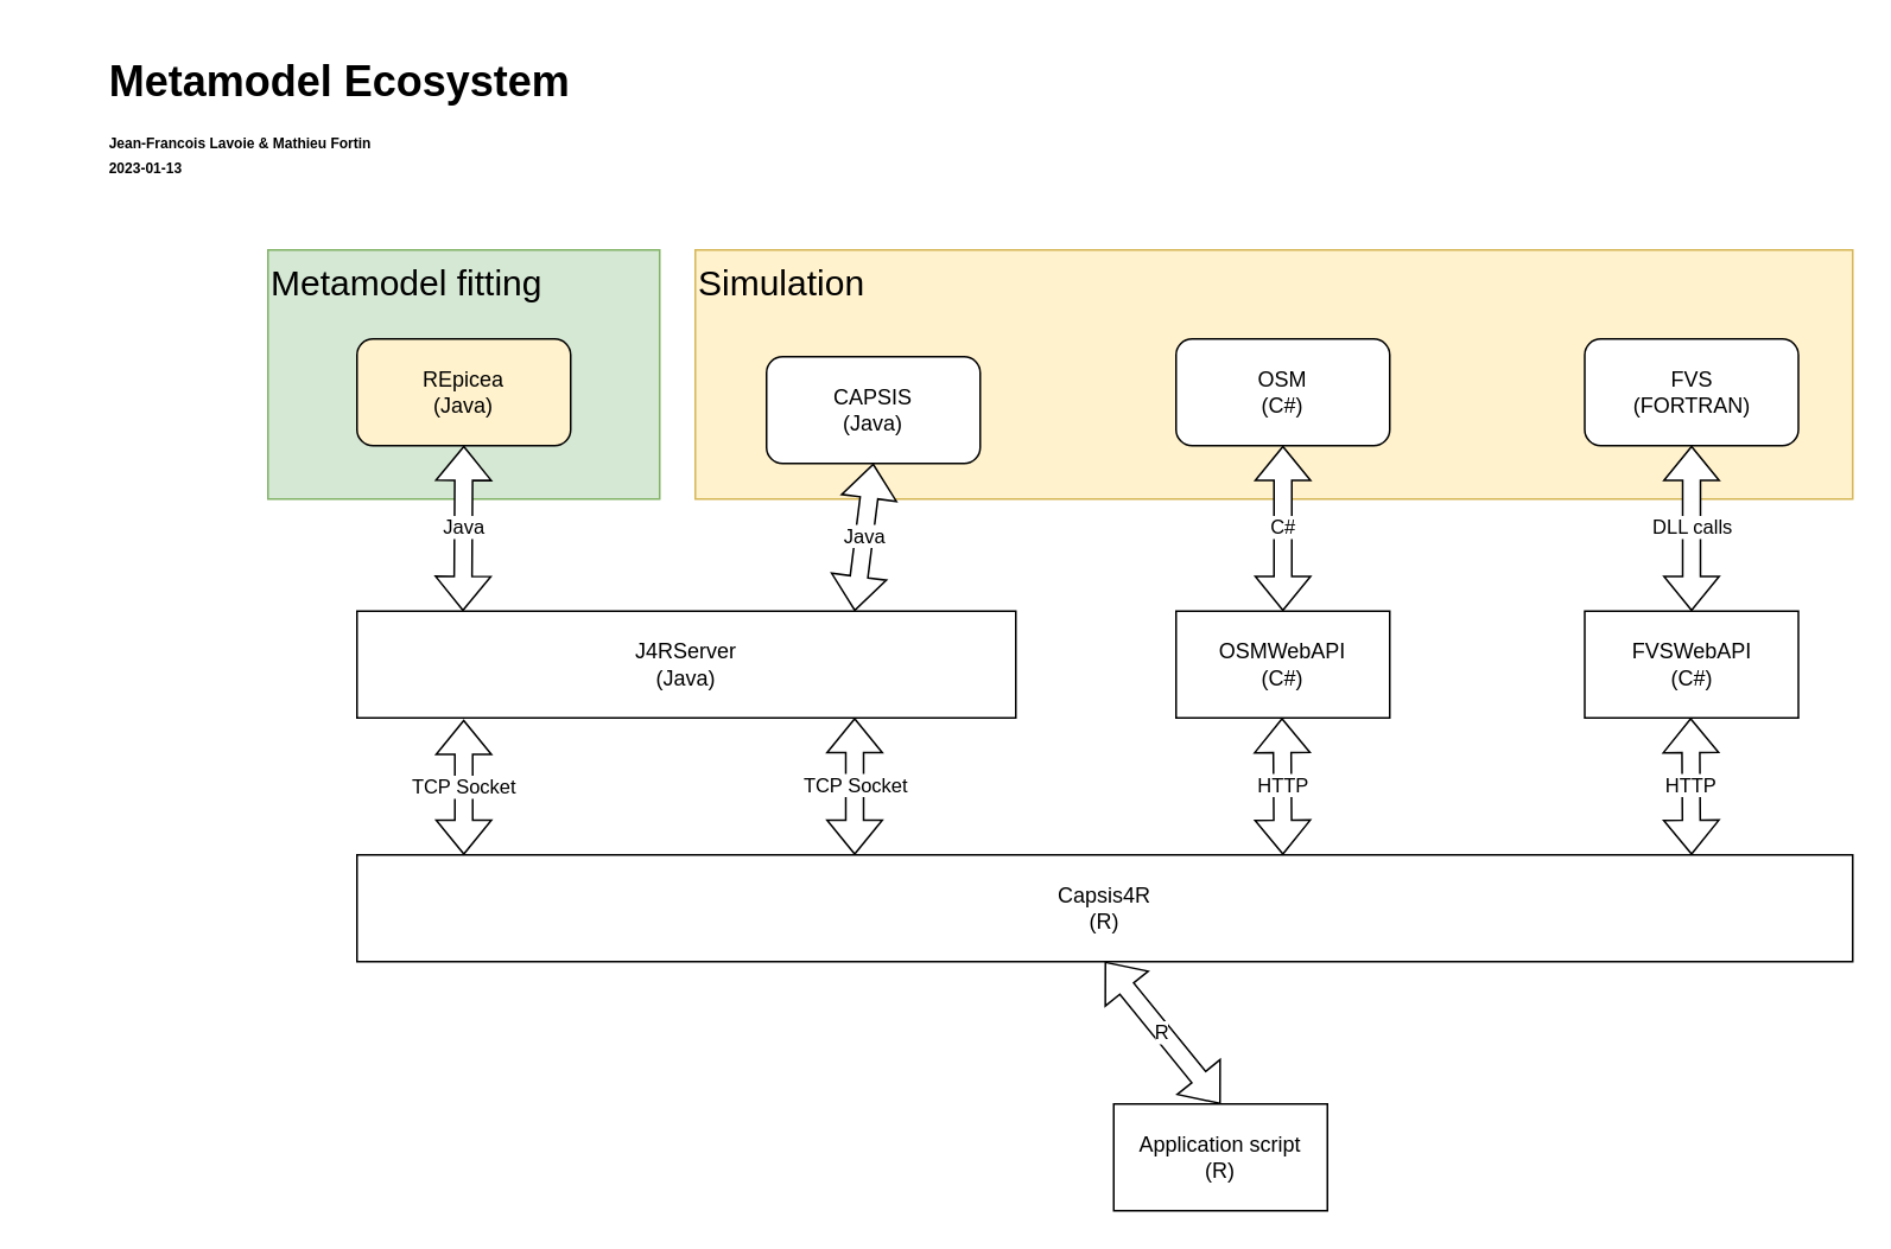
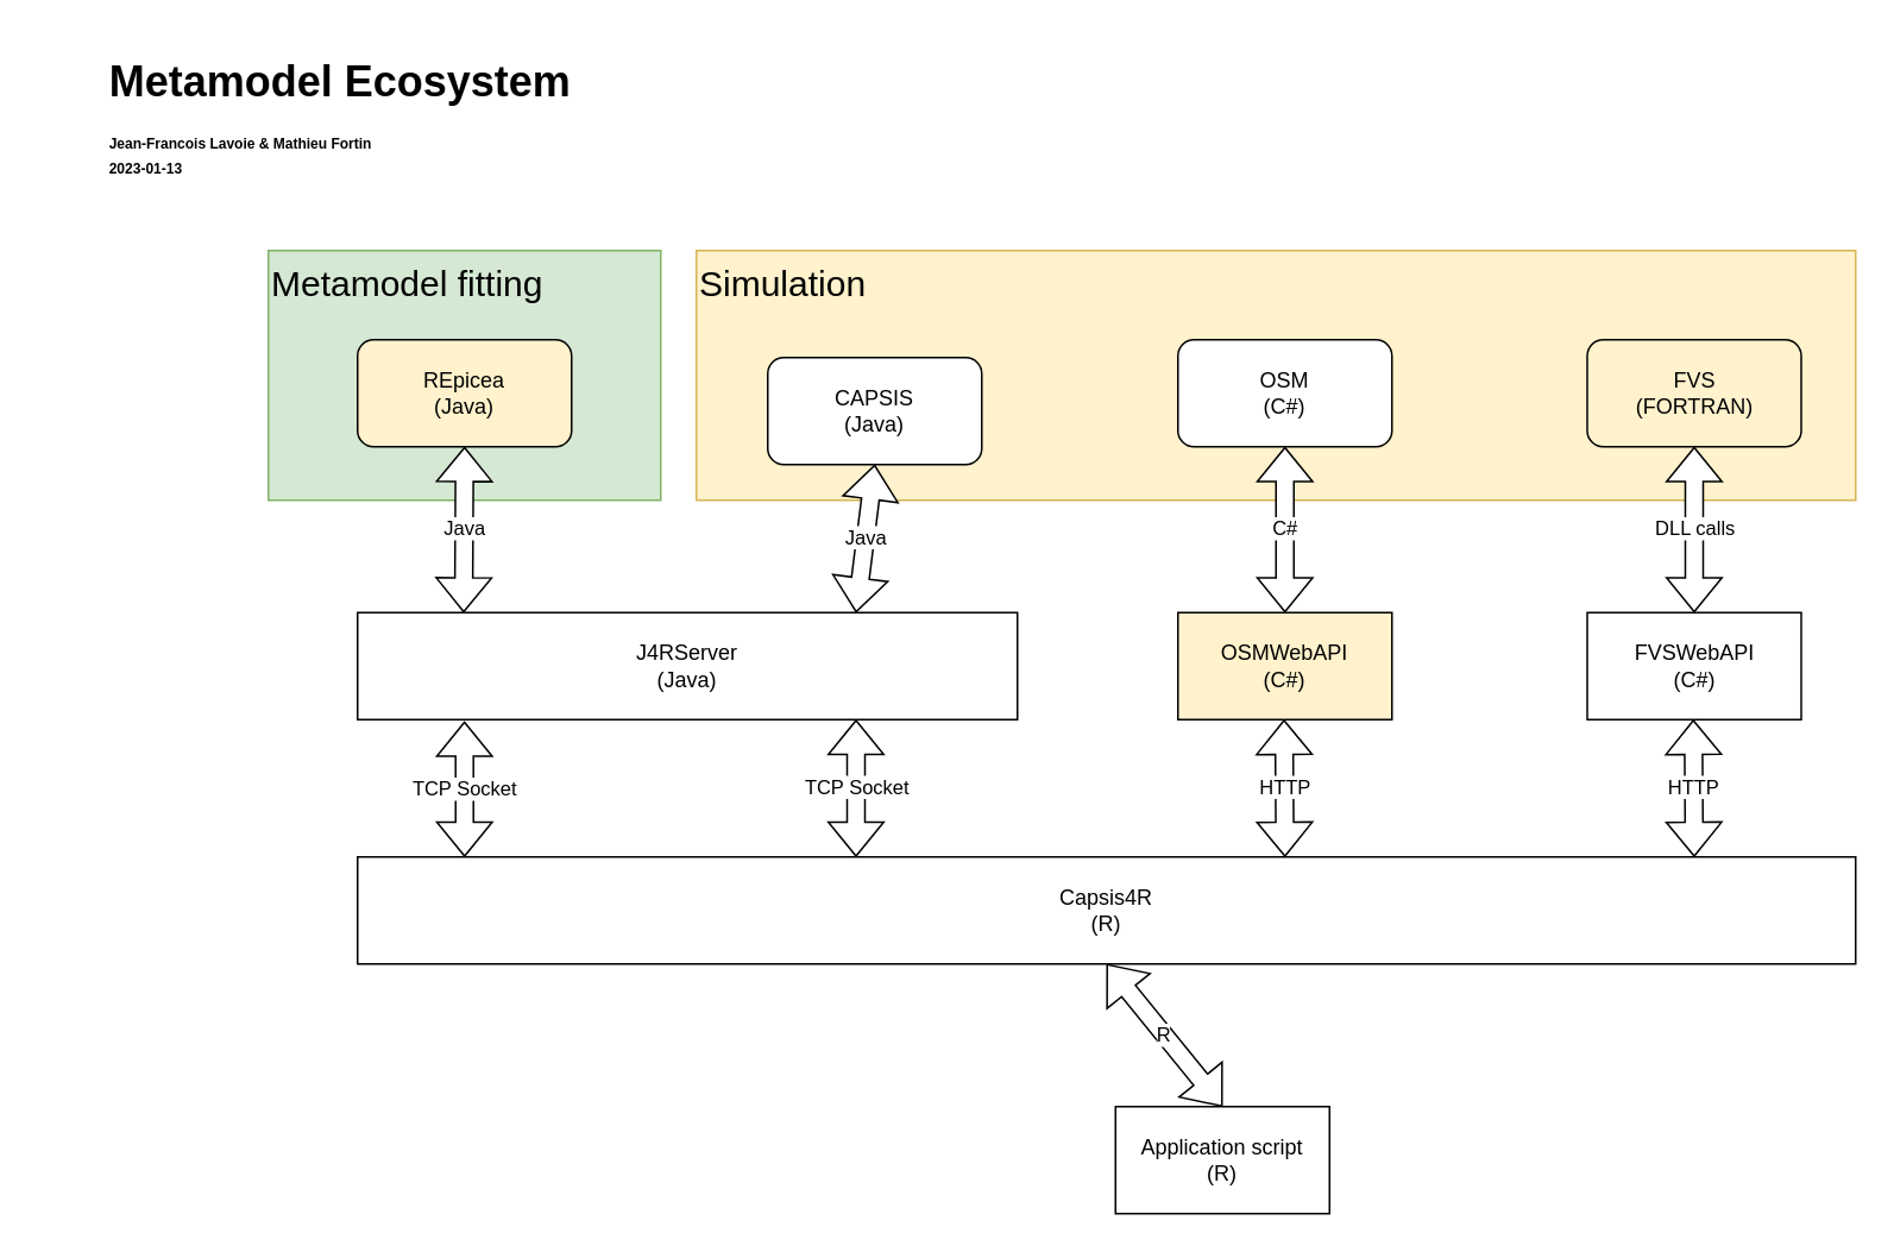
  <mxCell id="0" style=";html=1;" />
  <mxCell id="1" style=";html=1;" parent="0" />
  <mxCell id="2" value="Metamodel fitting&amp;nbsp;" style="rounded=0;whiteSpace=wrap;html=1;fillColor=#d5e8d4;strokeColor=#82b366;align=left;verticalAlign=top;fontSize=20;" vertex="1" parent="1"><mxGeometry x="150" y="140" width="220" height="140" as="geometry" /></mxCell>
  <mxCell id="3" value="Simulation&amp;nbsp;" style="rounded=0;whiteSpace=wrap;html=1;fillColor=#fff2cc;strokeColor=#d6b656;align=left;verticalAlign=top;fontSize=20;" vertex="1" parent="1"><mxGeometry x="390" y="140" width="650" height="140" as="geometry" /></mxCell>
  <mxCell id="4" value="CAPSIS&lt;br&gt;(Java)" style="rounded=1;whiteSpace=wrap;html=1;" vertex="1" parent="1"><mxGeometry x="430" y="200" width="120" height="60" as="geometry" /></mxCell>
  <mxCell id="5" value="OSM&lt;br&gt;(C#)" style="rounded=1;whiteSpace=wrap;html=1;" vertex="1" parent="1"><mxGeometry x="660" y="190" width="120" height="60" as="geometry" /></mxCell>
- <mxCell id="6" value="FVS&lt;br&gt;(FORTRAN)" style="rounded=1;whiteSpace=wrap;html=1;" vertex="1" parent="1"><mxGeometry x="889.5" y="190" width="120" height="60" as="geometry" /></mxCell>
+ <mxCell id="6" value="FVS&lt;br&gt;(FORTRAN)" style="rounded=1;whiteSpace=wrap;html=1;fillColor=#fff2cc;" vertex="1" parent="1"><mxGeometry x="889.5" y="190" width="120" height="60" as="geometry" /></mxCell>
  <mxCell id="7" value="Capsis4R&lt;br&gt;(R)" style="rounded=0;whiteSpace=wrap;html=1;" vertex="1" parent="1"><mxGeometry x="200" y="480" width="840" height="60" as="geometry" /></mxCell>
- <mxCell id="8" value="OSMWebAPI&lt;br&gt;(C#)" style="rounded=0;whiteSpace=wrap;html=1;" vertex="1" parent="1"><mxGeometry x="660" y="343" width="120" height="60" as="geometry" /></mxCell>
+ <mxCell id="8" value="OSMWebAPI&lt;br&gt;(C#)" style="rounded=0;whiteSpace=wrap;html=1;fillColor=#fff2cc;" vertex="1" parent="1"><mxGeometry x="660" y="343" width="120" height="60" as="geometry" /></mxCell>
  <mxCell id="9" value="C#" style="shape=flexArrow;endArrow=classic;startArrow=classic;html=1;rounded=0;entryX=0.5;entryY=1;entryDx=0;entryDy=0;fillColor=default;" edge="1" parent="1" source="8" target="5"><mxGeometry width="100" height="100" relative="1" as="geometry"><mxPoint x="1010" y="580" as="sourcePoint" /><mxPoint x="720" y="370" as="targetPoint" /></mxGeometry></mxCell>
  <mxCell id="10" value="FVSWebAPI&lt;br&gt;(C#)" style="rounded=0;whiteSpace=wrap;html=1;" vertex="1" parent="1"><mxGeometry x="889.5" y="343" width="120" height="60" as="geometry" /></mxCell>
  <mxCell id="11" value="DLL calls" style="shape=flexArrow;endArrow=classic;startArrow=classic;html=1;rounded=0;entryX=0.5;entryY=1;entryDx=0;entryDy=0;fillColor=default;" edge="1" parent="1" source="10" target="6"><mxGeometry width="100" height="100" relative="1" as="geometry"><mxPoint x="1239.5" y="580" as="sourcePoint" /><mxPoint x="949.5" y="370" as="targetPoint" /></mxGeometry></mxCell>
  <mxCell id="12" value="REpicea&lt;br&gt;(Java)" style="rounded=1;whiteSpace=wrap;html=1;fillColor=#fff2cc;" vertex="1" parent="1"><mxGeometry x="200" y="190" width="120" height="60" as="geometry" /></mxCell>
  <mxCell id="13" value="TCP Socket" style="shape=flexArrow;endArrow=classic;startArrow=classic;html=1;rounded=0;fillColor=default;entryX=0.162;entryY=1.017;entryDx=0;entryDy=0;entryPerimeter=0;" edge="1" parent="1" target="16"><mxGeometry width="100" height="100" relative="1" as="geometry"><mxPoint x="260" y="480" as="sourcePoint" /><mxPoint x="260" y="420" as="targetPoint" /></mxGeometry></mxCell>
  <mxCell id="14" value="HTTP" style="shape=flexArrow;endArrow=classic;startArrow=classic;html=1;rounded=0;entryX=0.5;entryY=1;entryDx=0;entryDy=0;fillColor=default;" edge="1" parent="1"><mxGeometry width="100" height="100" relative="1" as="geometry"><mxPoint x="720" y="480" as="sourcePoint" /><mxPoint x="719.5" y="403" as="targetPoint" /></mxGeometry></mxCell>
  <mxCell id="15" value="HTTP" style="shape=flexArrow;endArrow=classic;startArrow=classic;html=1;rounded=0;entryX=0.5;entryY=1;entryDx=0;entryDy=0;fillColor=default;" edge="1" parent="1"><mxGeometry width="100" height="100" relative="1" as="geometry"><mxPoint x="949.5" y="480" as="sourcePoint" /><mxPoint x="949" y="403" as="targetPoint" /></mxGeometry></mxCell>
  <mxCell id="16" value="J4RServer&lt;br&gt;(Java)" style="rounded=0;whiteSpace=wrap;html=1;" vertex="1" parent="1"><mxGeometry x="200" y="343" width="370" height="60" as="geometry" /></mxCell>
  <mxCell id="17" value="Java" style="shape=flexArrow;endArrow=classic;startArrow=classic;html=1;rounded=0;fillColor=default;entryX=0.5;entryY=1;entryDx=0;entryDy=0;" edge="1" parent="1" target="12"><mxGeometry width="100" height="100" relative="1" as="geometry"><mxPoint x="259.5" y="343" as="sourcePoint" /><mxPoint x="259.5" y="266" as="targetPoint" /></mxGeometry></mxCell>
  <mxCell id="18" value="TCP Socket" style="shape=flexArrow;endArrow=classic;startArrow=classic;html=1;rounded=0;fillColor=default;entryX=0.5;entryY=1;entryDx=0;entryDy=0;" edge="1" parent="1"><mxGeometry width="100" height="100" relative="1" as="geometry"><mxPoint x="479.5" y="480" as="sourcePoint" /><mxPoint x="479.5" y="403" as="targetPoint" /></mxGeometry></mxCell>
  <mxCell id="19" value="Java" style="shape=flexArrow;endArrow=classic;startArrow=classic;html=1;rounded=0;fillColor=default;entryX=0.5;entryY=1;entryDx=0;entryDy=0;" edge="1" parent="1" target="4"><mxGeometry width="100" height="100" relative="1" as="geometry"><mxPoint x="479.5" y="343" as="sourcePoint" /><mxPoint x="480" y="280" as="targetPoint" /></mxGeometry></mxCell>
  <mxCell id="20" value="Application script&lt;br&gt;(R)" style="rounded=0;whiteSpace=wrap;html=1;" vertex="1" parent="1"><mxGeometry x="625" y="620" width="120" height="60" as="geometry" /></mxCell>
  <mxCell id="21" value="R" style="shape=flexArrow;endArrow=classic;startArrow=classic;html=1;rounded=0;fillColor=default;entryX=0.5;entryY=1;entryDx=0;entryDy=0;exitX=0.5;exitY=0;exitDx=0;exitDy=0;" edge="1" parent="1" source="20" target="7"><mxGeometry width="100" height="100" relative="1" as="geometry"><mxPoint x="599.5" y="647" as="sourcePoint" /><mxPoint x="599.5" y="570" as="targetPoint" /></mxGeometry></mxCell>
  <mxCell id="22" value="Metamodel Ecosystem&lt;br&gt;&lt;div style=&quot;text-align: left;&quot;&gt;&lt;span style=&quot;font-size: 8px; background-color: initial;&quot;&gt;Jean-Francois Lavoie &amp;amp; Mathieu Fortin&lt;/span&gt;&lt;/div&gt;&lt;font style=&quot;font-size: 8px;&quot;&gt;&lt;div style=&quot;text-align: left;&quot;&gt;&lt;span style=&quot;background-color: initial;&quot;&gt;2023-01-13&lt;/span&gt;&lt;/div&gt;&lt;/font&gt;" style="text;strokeColor=none;fillColor=none;html=1;fontSize=24;fontStyle=1;verticalAlign=middle;align=center;" vertex="1" parent="1"><mxGeometry width="340" height="90" as="geometry" x="20" y="20" /></mxCell>
